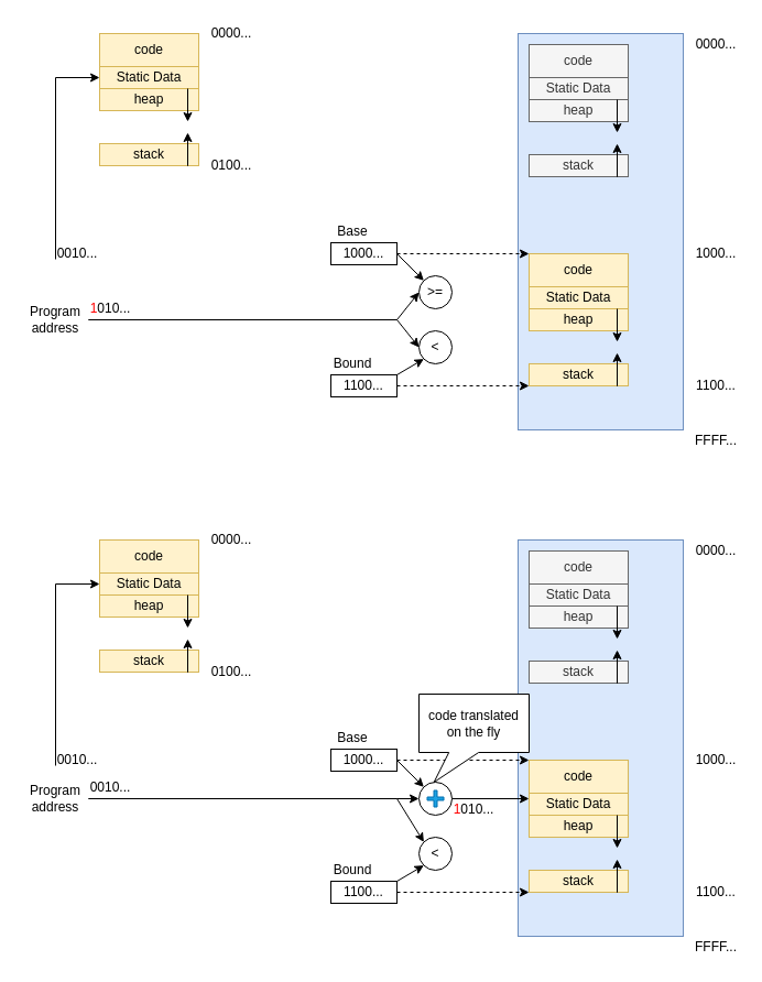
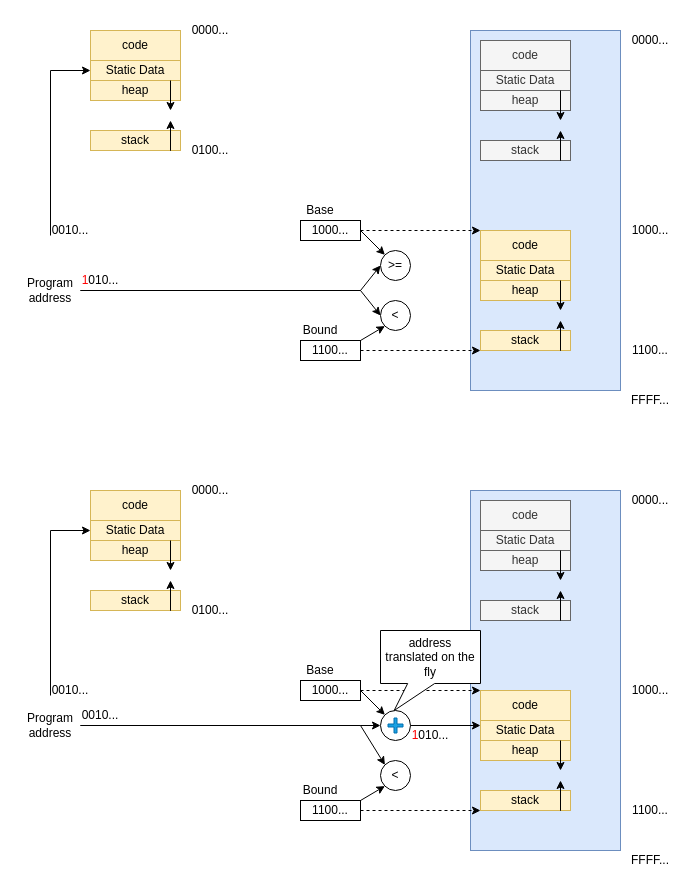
  <mxCell id="0" />
  <mxCell id="1" parent="0" />
  <mxCell id="2" value="" style="rounded=0;whiteSpace=wrap;html=1;fillColor=#dae8fc;strokeColor=#6c8ebf;" vertex="1" parent="1"><mxGeometry x="470" y="30" width="150" height="360" as="geometry" /></mxCell>
  <mxCell id="3" value="code" style="rounded=0;whiteSpace=wrap;html=1;fillColor=#f5f5f5;fontColor=#333333;strokeColor=#666666;" vertex="1" parent="1"><mxGeometry x="480" y="40" width="90" height="30" as="geometry" /></mxCell>
  <mxCell id="4" value="Static Data" style="rounded=0;whiteSpace=wrap;html=1;fillColor=#f5f5f5;fontColor=#333333;strokeColor=#666666;" vertex="1" parent="1"><mxGeometry x="480" y="70" width="90" height="20" as="geometry" /></mxCell>
  <mxCell id="5" value="heap" style="rounded=0;whiteSpace=wrap;html=1;fillColor=#f5f5f5;fontColor=#333333;strokeColor=#666666;" vertex="1" parent="1"><mxGeometry x="480" y="90" width="90" height="20" as="geometry" /></mxCell>
  <mxCell id="6" value="stack" style="rounded=0;whiteSpace=wrap;html=1;fillColor=#f5f5f5;fontColor=#333333;strokeColor=#666666;" vertex="1" parent="1"><mxGeometry x="480" y="140" width="90" height="20" as="geometry" /></mxCell>
  <mxCell id="7" value="" style="endArrow=classic;html=1;rounded=0;" edge="1" parent="1"><mxGeometry width="50" height="50" relative="1" as="geometry"><mxPoint x="560" y="150" as="sourcePoint" /><mxPoint x="560" y="130" as="targetPoint" /><Array as="points"><mxPoint x="560" y="160" /></Array></mxGeometry></mxCell>
  <mxCell id="8" value="" style="endArrow=classic;html=1;rounded=0;" edge="1" parent="1"><mxGeometry width="50" height="50" relative="1" as="geometry"><mxPoint x="560" y="90" as="sourcePoint" /><mxPoint x="560" y="120" as="targetPoint" /></mxGeometry></mxCell>
  <mxCell id="9" value="code" style="rounded=0;whiteSpace=wrap;html=1;fillColor=#fff2cc;strokeColor=#d6b656;" vertex="1" parent="1"><mxGeometry x="480" y="230" width="90" height="30" as="geometry" /></mxCell>
  <mxCell id="10" value="Static Data" style="rounded=0;whiteSpace=wrap;html=1;fillColor=#fff2cc;strokeColor=#d6b656;" vertex="1" parent="1"><mxGeometry x="480" y="260" width="90" height="20" as="geometry" /></mxCell>
  <mxCell id="11" value="heap" style="rounded=0;whiteSpace=wrap;html=1;fillColor=#fff2cc;strokeColor=#d6b656;" vertex="1" parent="1"><mxGeometry x="480" y="280" width="90" height="20" as="geometry" /></mxCell>
  <mxCell id="12" value="stack" style="rounded=0;whiteSpace=wrap;html=1;fillColor=#fff2cc;strokeColor=#d6b656;" vertex="1" parent="1"><mxGeometry x="480" y="330" width="90" height="20" as="geometry" /></mxCell>
  <mxCell id="13" value="" style="endArrow=classic;html=1;rounded=0;" edge="1" parent="1"><mxGeometry width="50" height="50" relative="1" as="geometry"><mxPoint x="560" y="340" as="sourcePoint" /><mxPoint x="560" y="320" as="targetPoint" /><Array as="points"><mxPoint x="560" y="350" /></Array></mxGeometry></mxCell>
  <mxCell id="14" value="" style="endArrow=classic;html=1;rounded=0;" edge="1" parent="1"><mxGeometry width="50" height="50" relative="1" as="geometry"><mxPoint x="560" y="280" as="sourcePoint" /><mxPoint x="560" y="310" as="targetPoint" /></mxGeometry></mxCell>
  <mxCell id="15" style="edgeStyle=orthogonalEdgeStyle;rounded=0;orthogonalLoop=1;jettySize=auto;html=1;dashed=1;" edge="1" parent="1" source="16"><mxGeometry relative="1" as="geometry"><mxPoint x="480" y="230" as="targetPoint" /></mxGeometry></mxCell>
  <mxCell id="16" value="1000..." style="rounded=0;whiteSpace=wrap;html=1;" vertex="1" parent="1"><mxGeometry x="300" y="220" width="60" height="20" as="geometry" /></mxCell>
  <mxCell id="17" value="Base" style="text;html=1;align=center;verticalAlign=middle;whiteSpace=wrap;rounded=0;" vertex="1" parent="1"><mxGeometry x="300" y="200" width="40" height="20" as="geometry" /></mxCell>
  <mxCell id="18" value="1100..." style="rounded=0;whiteSpace=wrap;html=1;" vertex="1" parent="1"><mxGeometry x="300" y="340" width="60" height="20" as="geometry" /></mxCell>
  <mxCell id="19" value="Bound" style="text;html=1;align=center;verticalAlign=middle;whiteSpace=wrap;rounded=0;" vertex="1" parent="1"><mxGeometry x="300" y="320" width="40" height="20" as="geometry" /></mxCell>
  <mxCell id="20" style="edgeStyle=orthogonalEdgeStyle;rounded=0;orthogonalLoop=1;jettySize=auto;html=1;dashed=1;" edge="1" parent="1"><mxGeometry relative="1" as="geometry"><mxPoint x="480" y="350" as="targetPoint" /><mxPoint x="360" y="350" as="sourcePoint" /></mxGeometry></mxCell>
  <mxCell id="21" value="FFFF..." style="text;html=1;align=center;verticalAlign=middle;whiteSpace=wrap;rounded=0;" vertex="1" parent="1"><mxGeometry x="630" y="390" width="40" height="20" as="geometry" /></mxCell>
  <mxCell id="22" value="1100..." style="text;html=1;align=center;verticalAlign=middle;whiteSpace=wrap;rounded=0;" vertex="1" parent="1"><mxGeometry x="630" y="340" width="40" height="20" as="geometry" /></mxCell>
  <mxCell id="23" value="1000..." style="text;html=1;align=center;verticalAlign=middle;whiteSpace=wrap;rounded=0;" vertex="1" parent="1"><mxGeometry x="630" y="220" width="40" height="20" as="geometry" /></mxCell>
  <mxCell id="24" value="0000..." style="text;html=1;align=center;verticalAlign=middle;whiteSpace=wrap;rounded=0;" vertex="1" parent="1"><mxGeometry x="630" y="30" width="40" height="20" as="geometry" /></mxCell>
  <mxCell id="25" value="code" style="rounded=0;whiteSpace=wrap;html=1;fillColor=#fff2cc;strokeColor=#d6b656;" vertex="1" parent="1"><mxGeometry x="90" y="30" width="90" height="30" as="geometry" /></mxCell>
  <mxCell id="26" value="Static Data" style="rounded=0;whiteSpace=wrap;html=1;fillColor=#fff2cc;strokeColor=#d6b656;" vertex="1" parent="1"><mxGeometry x="90" y="60" width="90" height="20" as="geometry" /></mxCell>
  <mxCell id="27" value="heap" style="rounded=0;whiteSpace=wrap;html=1;fillColor=#fff2cc;strokeColor=#d6b656;" vertex="1" parent="1"><mxGeometry x="90" y="80" width="90" height="20" as="geometry" /></mxCell>
  <mxCell id="28" value="stack" style="rounded=0;whiteSpace=wrap;html=1;fillColor=#fff2cc;strokeColor=#d6b656;" vertex="1" parent="1"><mxGeometry x="90" y="130" width="90" height="20" as="geometry" /></mxCell>
  <mxCell id="29" value="" style="endArrow=classic;html=1;rounded=0;" edge="1" parent="1"><mxGeometry width="50" height="50" relative="1" as="geometry"><mxPoint x="170" y="140" as="sourcePoint" /><mxPoint x="170" y="120" as="targetPoint" /><Array as="points"><mxPoint x="170" y="150" /></Array></mxGeometry></mxCell>
  <mxCell id="30" value="" style="endArrow=classic;html=1;rounded=0;" edge="1" parent="1"><mxGeometry width="50" height="50" relative="1" as="geometry"><mxPoint x="170" y="80" as="sourcePoint" /><mxPoint x="170" y="110" as="targetPoint" /></mxGeometry></mxCell>
  <mxCell id="31" value="0000..." style="text;html=1;align=center;verticalAlign=middle;whiteSpace=wrap;rounded=0;" vertex="1" parent="1"><mxGeometry x="190" y="20" width="40" height="20" as="geometry" /></mxCell>
  <mxCell id="32" value="0100..." style="text;html=1;align=center;verticalAlign=middle;whiteSpace=wrap;rounded=0;" vertex="1" parent="1"><mxGeometry x="190" y="140" width="40" height="20" as="geometry" /></mxCell>
  <mxCell id="33" value="Program&lt;div&gt;address&lt;/div&gt;" style="text;html=1;align=center;verticalAlign=middle;whiteSpace=wrap;rounded=0;" vertex="1" parent="1"><mxGeometry y="275" width="60" height="30" as="geometry" x="20" /></mxCell>
  <mxCell id="34" value="" style="endArrow=classic;html=1;rounded=0;exitX=0;exitY=0.75;exitDx=0;exitDy=0;entryX=0;entryY=0.5;entryDx=0;entryDy=0;" edge="1" parent="1" source="35" target="26"><mxGeometry width="50" height="50" relative="1" as="geometry"><mxPoint x="40" y="230" as="sourcePoint" /><mxPoint x="50" y="70" as="targetPoint" /><Array as="points"><mxPoint x="50" y="70" /></Array></mxGeometry></mxCell>
  <mxCell id="35" value="0010..." style="text;html=1;align=center;verticalAlign=middle;whiteSpace=wrap;rounded=0;" vertex="1" parent="1"><mxGeometry x="50" y="220" width="40" height="20" as="geometry" /></mxCell>
  <mxCell id="36" value="&lt;font color=&quot;#ff0000&quot;&gt;1&lt;/font&gt;010..." style="text;html=1;align=center;verticalAlign=middle;whiteSpace=wrap;rounded=0;" vertex="1" parent="1"><mxGeometry x="80" y="270" width="40" height="20" as="geometry" /></mxCell>
  <mxCell id="37" value="&amp;gt;=" style="ellipse;whiteSpace=wrap;html=1;aspect=fixed;" vertex="1" parent="1"><mxGeometry x="380" y="250" width="30" height="30" as="geometry" /></mxCell>
  <mxCell id="38" value="" style="endArrow=classic;html=1;rounded=0;entryX=0;entryY=0;entryDx=0;entryDy=0;exitX=1;exitY=0.5;exitDx=0;exitDy=0;" edge="1" parent="1" source="16" target="37"><mxGeometry width="50" height="50" relative="1" as="geometry"><mxPoint x="210" y="260" as="sourcePoint" /><mxPoint x="260" y="210" as="targetPoint" /></mxGeometry></mxCell>
  <mxCell id="39" value="" style="endArrow=classic;html=1;rounded=0;entryX=0;entryY=0.5;entryDx=0;entryDy=0;exitX=1;exitY=0.5;exitDx=0;exitDy=0;" edge="1" parent="1" source="33" target="37"><mxGeometry width="50" height="50" relative="1" as="geometry"><mxPoint x="90" y="320" as="sourcePoint" /><mxPoint x="200" y="255" as="targetPoint" /><Array as="points"><mxPoint x="360" y="290" /></Array></mxGeometry></mxCell>
  <mxCell id="40" value="&amp;lt;" style="ellipse;whiteSpace=wrap;html=1;aspect=fixed;" vertex="1" parent="1"><mxGeometry x="380" y="300" width="30" height="30" as="geometry" /></mxCell>
  <mxCell id="41" value="" style="endArrow=classic;html=1;rounded=0;entryX=0;entryY=0.5;entryDx=0;entryDy=0;exitX=1;exitY=0.5;exitDx=0;exitDy=0;" edge="1" parent="1" target="40"><mxGeometry width="50" height="50" relative="1" as="geometry"><mxPoint x="80" y="290" as="sourcePoint" /><mxPoint x="380" y="265" as="targetPoint" /><Array as="points"><mxPoint x="360" y="290" /></Array></mxGeometry></mxCell>
  <mxCell id="42" value="" style="endArrow=classic;html=1;rounded=0;entryX=0;entryY=1;entryDx=0;entryDy=0;exitX=1;exitY=0;exitDx=0;exitDy=0;" edge="1" parent="1" source="18" target="40"><mxGeometry width="50" height="50" relative="1" as="geometry"><mxPoint x="370" y="240" as="sourcePoint" /><mxPoint x="394" y="264" as="targetPoint" /></mxGeometry></mxCell>
  <mxCell id="43" value="" style="rounded=0;whiteSpace=wrap;html=1;fillColor=#dae8fc;strokeColor=#6c8ebf;" vertex="1" parent="1"><mxGeometry x="470" y="490" width="150" height="360" as="geometry" /></mxCell>
  <mxCell id="44" value="code" style="rounded=0;whiteSpace=wrap;html=1;fillColor=#f5f5f5;fontColor=#333333;strokeColor=#666666;" vertex="1" parent="1"><mxGeometry x="480" y="500" width="90" height="30" as="geometry" /></mxCell>
  <mxCell id="45" value="Static Data" style="rounded=0;whiteSpace=wrap;html=1;fillColor=#f5f5f5;fontColor=#333333;strokeColor=#666666;" vertex="1" parent="1"><mxGeometry x="480" y="530" width="90" height="20" as="geometry" /></mxCell>
  <mxCell id="46" value="heap" style="rounded=0;whiteSpace=wrap;html=1;fillColor=#f5f5f5;fontColor=#333333;strokeColor=#666666;" vertex="1" parent="1"><mxGeometry x="480" y="550" width="90" height="20" as="geometry" /></mxCell>
  <mxCell id="47" value="stack" style="rounded=0;whiteSpace=wrap;html=1;fillColor=#f5f5f5;fontColor=#333333;strokeColor=#666666;" vertex="1" parent="1"><mxGeometry x="480" y="600" width="90" height="20" as="geometry" /></mxCell>
  <mxCell id="48" value="" style="endArrow=classic;html=1;rounded=0;" edge="1" parent="1"><mxGeometry width="50" height="50" relative="1" as="geometry"><mxPoint x="560" y="610" as="sourcePoint" /><mxPoint x="560" y="590" as="targetPoint" /><Array as="points"><mxPoint x="560" y="620" /></Array></mxGeometry></mxCell>
  <mxCell id="49" value="" style="endArrow=classic;html=1;rounded=0;" edge="1" parent="1"><mxGeometry width="50" height="50" relative="1" as="geometry"><mxPoint x="560" y="550" as="sourcePoint" /><mxPoint x="560" y="580" as="targetPoint" /></mxGeometry></mxCell>
  <mxCell id="50" value="code" style="rounded=0;whiteSpace=wrap;html=1;fillColor=#fff2cc;strokeColor=#d6b656;" vertex="1" parent="1"><mxGeometry x="480" y="690" width="90" height="30" as="geometry" /></mxCell>
  <mxCell id="51" value="Static Data" style="rounded=0;whiteSpace=wrap;html=1;fillColor=#fff2cc;strokeColor=#d6b656;" vertex="1" parent="1"><mxGeometry x="480" y="720" width="90" height="20" as="geometry" /></mxCell>
  <mxCell id="52" value="heap" style="rounded=0;whiteSpace=wrap;html=1;fillColor=#fff2cc;strokeColor=#d6b656;" vertex="1" parent="1"><mxGeometry x="480" y="740" width="90" height="20" as="geometry" /></mxCell>
  <mxCell id="53" value="stack" style="rounded=0;whiteSpace=wrap;html=1;fillColor=#fff2cc;strokeColor=#d6b656;" vertex="1" parent="1"><mxGeometry x="480" y="790" width="90" height="20" as="geometry" /></mxCell>
  <mxCell id="54" value="" style="endArrow=classic;html=1;rounded=0;" edge="1" parent="1"><mxGeometry width="50" height="50" relative="1" as="geometry"><mxPoint x="560" y="800" as="sourcePoint" /><mxPoint x="560" y="780" as="targetPoint" /><Array as="points"><mxPoint x="560" y="810" /></Array></mxGeometry></mxCell>
  <mxCell id="55" value="" style="endArrow=classic;html=1;rounded=0;" edge="1" parent="1"><mxGeometry width="50" height="50" relative="1" as="geometry"><mxPoint x="560" y="740" as="sourcePoint" /><mxPoint x="560" y="770" as="targetPoint" /></mxGeometry></mxCell>
  <mxCell id="56" style="edgeStyle=orthogonalEdgeStyle;rounded=0;orthogonalLoop=1;jettySize=auto;html=1;dashed=1;" edge="1" parent="1" source="57"><mxGeometry relative="1" as="geometry"><mxPoint x="480" y="690" as="targetPoint" /></mxGeometry></mxCell>
  <mxCell id="57" value="1000..." style="rounded=0;whiteSpace=wrap;html=1;" vertex="1" parent="1"><mxGeometry x="300" y="680" width="60" height="20" as="geometry" /></mxCell>
  <mxCell id="58" value="Base" style="text;html=1;align=center;verticalAlign=middle;whiteSpace=wrap;rounded=0;" vertex="1" parent="1"><mxGeometry x="300" y="660" width="40" height="20" as="geometry" /></mxCell>
  <mxCell id="59" value="1100..." style="rounded=0;whiteSpace=wrap;html=1;" vertex="1" parent="1"><mxGeometry x="300" y="800" width="60" height="20" as="geometry" /></mxCell>
  <mxCell id="60" value="Bound" style="text;html=1;align=center;verticalAlign=middle;whiteSpace=wrap;rounded=0;" vertex="1" parent="1"><mxGeometry x="300" y="780" width="40" height="20" as="geometry" /></mxCell>
  <mxCell id="61" style="edgeStyle=orthogonalEdgeStyle;rounded=0;orthogonalLoop=1;jettySize=auto;html=1;dashed=1;" edge="1" parent="1"><mxGeometry relative="1" as="geometry"><mxPoint x="480" y="810" as="targetPoint" /><mxPoint x="360" y="810" as="sourcePoint" /></mxGeometry></mxCell>
  <mxCell id="62" value="FFFF..." style="text;html=1;align=center;verticalAlign=middle;whiteSpace=wrap;rounded=0;" vertex="1" parent="1"><mxGeometry x="630" y="850" width="40" height="20" as="geometry" /></mxCell>
  <mxCell id="63" value="1100..." style="text;html=1;align=center;verticalAlign=middle;whiteSpace=wrap;rounded=0;" vertex="1" parent="1"><mxGeometry x="630" y="800" width="40" height="20" as="geometry" /></mxCell>
  <mxCell id="64" value="1000..." style="text;html=1;align=center;verticalAlign=middle;whiteSpace=wrap;rounded=0;" vertex="1" parent="1"><mxGeometry x="630" y="680" width="40" height="20" as="geometry" /></mxCell>
  <mxCell id="65" value="0000..." style="text;html=1;align=center;verticalAlign=middle;whiteSpace=wrap;rounded=0;" vertex="1" parent="1"><mxGeometry x="630" y="490" width="40" height="20" as="geometry" /></mxCell>
  <mxCell id="66" value="code" style="rounded=0;whiteSpace=wrap;html=1;fillColor=#fff2cc;strokeColor=#d6b656;" vertex="1" parent="1"><mxGeometry x="90" y="490" width="90" height="30" as="geometry" /></mxCell>
  <mxCell id="67" value="Static Data" style="rounded=0;whiteSpace=wrap;html=1;fillColor=#fff2cc;strokeColor=#d6b656;" vertex="1" parent="1"><mxGeometry x="90" y="520" width="90" height="20" as="geometry" /></mxCell>
  <mxCell id="68" value="heap" style="rounded=0;whiteSpace=wrap;html=1;fillColor=#fff2cc;strokeColor=#d6b656;" vertex="1" parent="1"><mxGeometry x="90" y="540" width="90" height="20" as="geometry" /></mxCell>
  <mxCell id="69" value="stack" style="rounded=0;whiteSpace=wrap;html=1;fillColor=#fff2cc;strokeColor=#d6b656;" vertex="1" parent="1"><mxGeometry x="90" y="590" width="90" height="20" as="geometry" /></mxCell>
  <mxCell id="70" value="" style="endArrow=classic;html=1;rounded=0;" edge="1" parent="1"><mxGeometry width="50" height="50" relative="1" as="geometry"><mxPoint x="170" y="600" as="sourcePoint" /><mxPoint x="170" y="580" as="targetPoint" /><Array as="points"><mxPoint x="170" y="610" /></Array></mxGeometry></mxCell>
  <mxCell id="71" value="" style="endArrow=classic;html=1;rounded=0;" edge="1" parent="1"><mxGeometry width="50" height="50" relative="1" as="geometry"><mxPoint x="170" y="540" as="sourcePoint" /><mxPoint x="170" y="570" as="targetPoint" /></mxGeometry></mxCell>
  <mxCell id="72" value="0000..." style="text;html=1;align=center;verticalAlign=middle;whiteSpace=wrap;rounded=0;" vertex="1" parent="1"><mxGeometry x="190" y="480" width="40" height="20" as="geometry" /></mxCell>
  <mxCell id="73" value="0100..." style="text;html=1;align=center;verticalAlign=middle;whiteSpace=wrap;rounded=0;" vertex="1" parent="1"><mxGeometry x="190" y="600" width="40" height="20" as="geometry" /></mxCell>
  <mxCell id="74" value="Program&lt;div&gt;address&lt;/div&gt;" style="text;html=1;align=center;verticalAlign=middle;whiteSpace=wrap;rounded=0;" vertex="1" parent="1"><mxGeometry y="710" width="60" height="30" as="geometry" x="20" /></mxCell>
  <mxCell id="75" value="" style="endArrow=classic;html=1;rounded=0;exitX=0;exitY=0.75;exitDx=0;exitDy=0;entryX=0;entryY=0.5;entryDx=0;entryDy=0;" edge="1" parent="1" source="76" target="67"><mxGeometry width="50" height="50" relative="1" as="geometry"><mxPoint x="40" y="690" as="sourcePoint" /><mxPoint x="50" y="530" as="targetPoint" /><Array as="points"><mxPoint x="50" y="530" /></Array></mxGeometry></mxCell>
  <mxCell id="76" value="0010..." style="text;html=1;align=center;verticalAlign=middle;whiteSpace=wrap;rounded=0;" vertex="1" parent="1"><mxGeometry x="50" y="680" width="40" height="20" as="geometry" /></mxCell>
  <mxCell id="77" value="0010..." style="text;html=1;align=center;verticalAlign=middle;whiteSpace=wrap;rounded=0;" vertex="1" parent="1"><mxGeometry x="80" y="705" width="40" height="20" as="geometry" /></mxCell>
  <mxCell id="78" value="" style="ellipse;whiteSpace=wrap;html=1;aspect=fixed;" vertex="1" parent="1"><mxGeometry x="380" y="710" width="30" height="30" as="geometry" /></mxCell>
  <mxCell id="79" value="" style="endArrow=classic;html=1;rounded=0;entryX=0;entryY=0;entryDx=0;entryDy=0;exitX=1;exitY=0.5;exitDx=0;exitDy=0;" edge="1" parent="1" source="57" target="78"><mxGeometry width="50" height="50" relative="1" as="geometry"><mxPoint x="210" y="720" as="sourcePoint" /><mxPoint x="260" y="670" as="targetPoint" /></mxGeometry></mxCell>
  <mxCell id="80" value="" style="endArrow=classic;html=1;rounded=0;exitX=1;exitY=0.5;exitDx=0;exitDy=0;" edge="1" parent="1" source="74" target="78"><mxGeometry width="50" height="50" relative="1" as="geometry"><mxPoint x="90" y="755" as="sourcePoint" /><mxPoint x="380" y="700" as="targetPoint" /><Array as="points"><mxPoint x="360" y="725" /></Array></mxGeometry></mxCell>
  <mxCell id="81" value="&amp;lt;" style="ellipse;whiteSpace=wrap;html=1;aspect=fixed;" vertex="1" parent="1"><mxGeometry x="380" y="760" width="30" height="30" as="geometry" /></mxCell>
  <mxCell id="82" value="" style="endArrow=classic;html=1;rounded=0;entryX=0;entryY=0;entryDx=0;entryDy=0;exitX=1;exitY=0.5;exitDx=0;exitDy=0;" edge="1" parent="1" target="81"><mxGeometry width="50" height="50" relative="1" as="geometry"><mxPoint x="80" y="725" as="sourcePoint" /><mxPoint x="380" y="750" as="targetPoint" /><Array as="points"><mxPoint x="360" y="725" /></Array></mxGeometry></mxCell>
  <mxCell id="83" value="" style="endArrow=classic;html=1;rounded=0;entryX=0;entryY=1;entryDx=0;entryDy=0;exitX=1;exitY=0;exitDx=0;exitDy=0;" edge="1" parent="1" source="59" target="81"><mxGeometry width="50" height="50" relative="1" as="geometry"><mxPoint x="370" y="700" as="sourcePoint" /><mxPoint x="394" y="724" as="targetPoint" /></mxGeometry></mxCell>
  <mxCell id="84" value="" style="shape=cross;whiteSpace=wrap;html=1;fillColor=#1ba1e2;strokeColor=#006EAF;fontColor=#ffffff;" vertex="1" parent="1"><mxGeometry x="387.5" y="717.5" width="15" height="15" as="geometry" /></mxCell>
  <mxCell id="85" value="" style="endArrow=classic;html=1;rounded=0;exitX=1;exitY=0.5;exitDx=0;exitDy=0;entryX=0;entryY=0.25;entryDx=0;entryDy=0;" edge="1" parent="1" source="78" target="51"><mxGeometry width="50" height="50" relative="1" as="geometry"><mxPoint x="430" y="730" as="sourcePoint" /><mxPoint x="450" y="730" as="targetPoint" /></mxGeometry></mxCell>
  <mxCell id="86" value="&lt;font color=&quot;#ff0000&quot;&gt;1&lt;/font&gt;010..." style="text;html=1;align=center;verticalAlign=middle;whiteSpace=wrap;rounded=0;" vertex="1" parent="1"><mxGeometry x="410" y="725" width="40" height="20" as="geometry" /></mxCell>
- <mxCell id="87" value="code translated on the fly" style="whiteSpace=wrap;html=1;shape=mxgraph.basic.rectCallout;dx=40.66;dy=27;boundedLbl=1;" vertex="1" parent="1"><mxGeometry x="380" y="630" width="100" height="80" as="geometry" /></mxCell>
+ <mxCell id="87" value="address translated on the fly" style="whiteSpace=wrap;html=1;shape=mxgraph.basic.rectCallout;dx=40.66;dy=27;boundedLbl=1;" vertex="1" parent="1"><mxGeometry x="380" y="630" width="100" height="80" as="geometry" /></mxCell>
